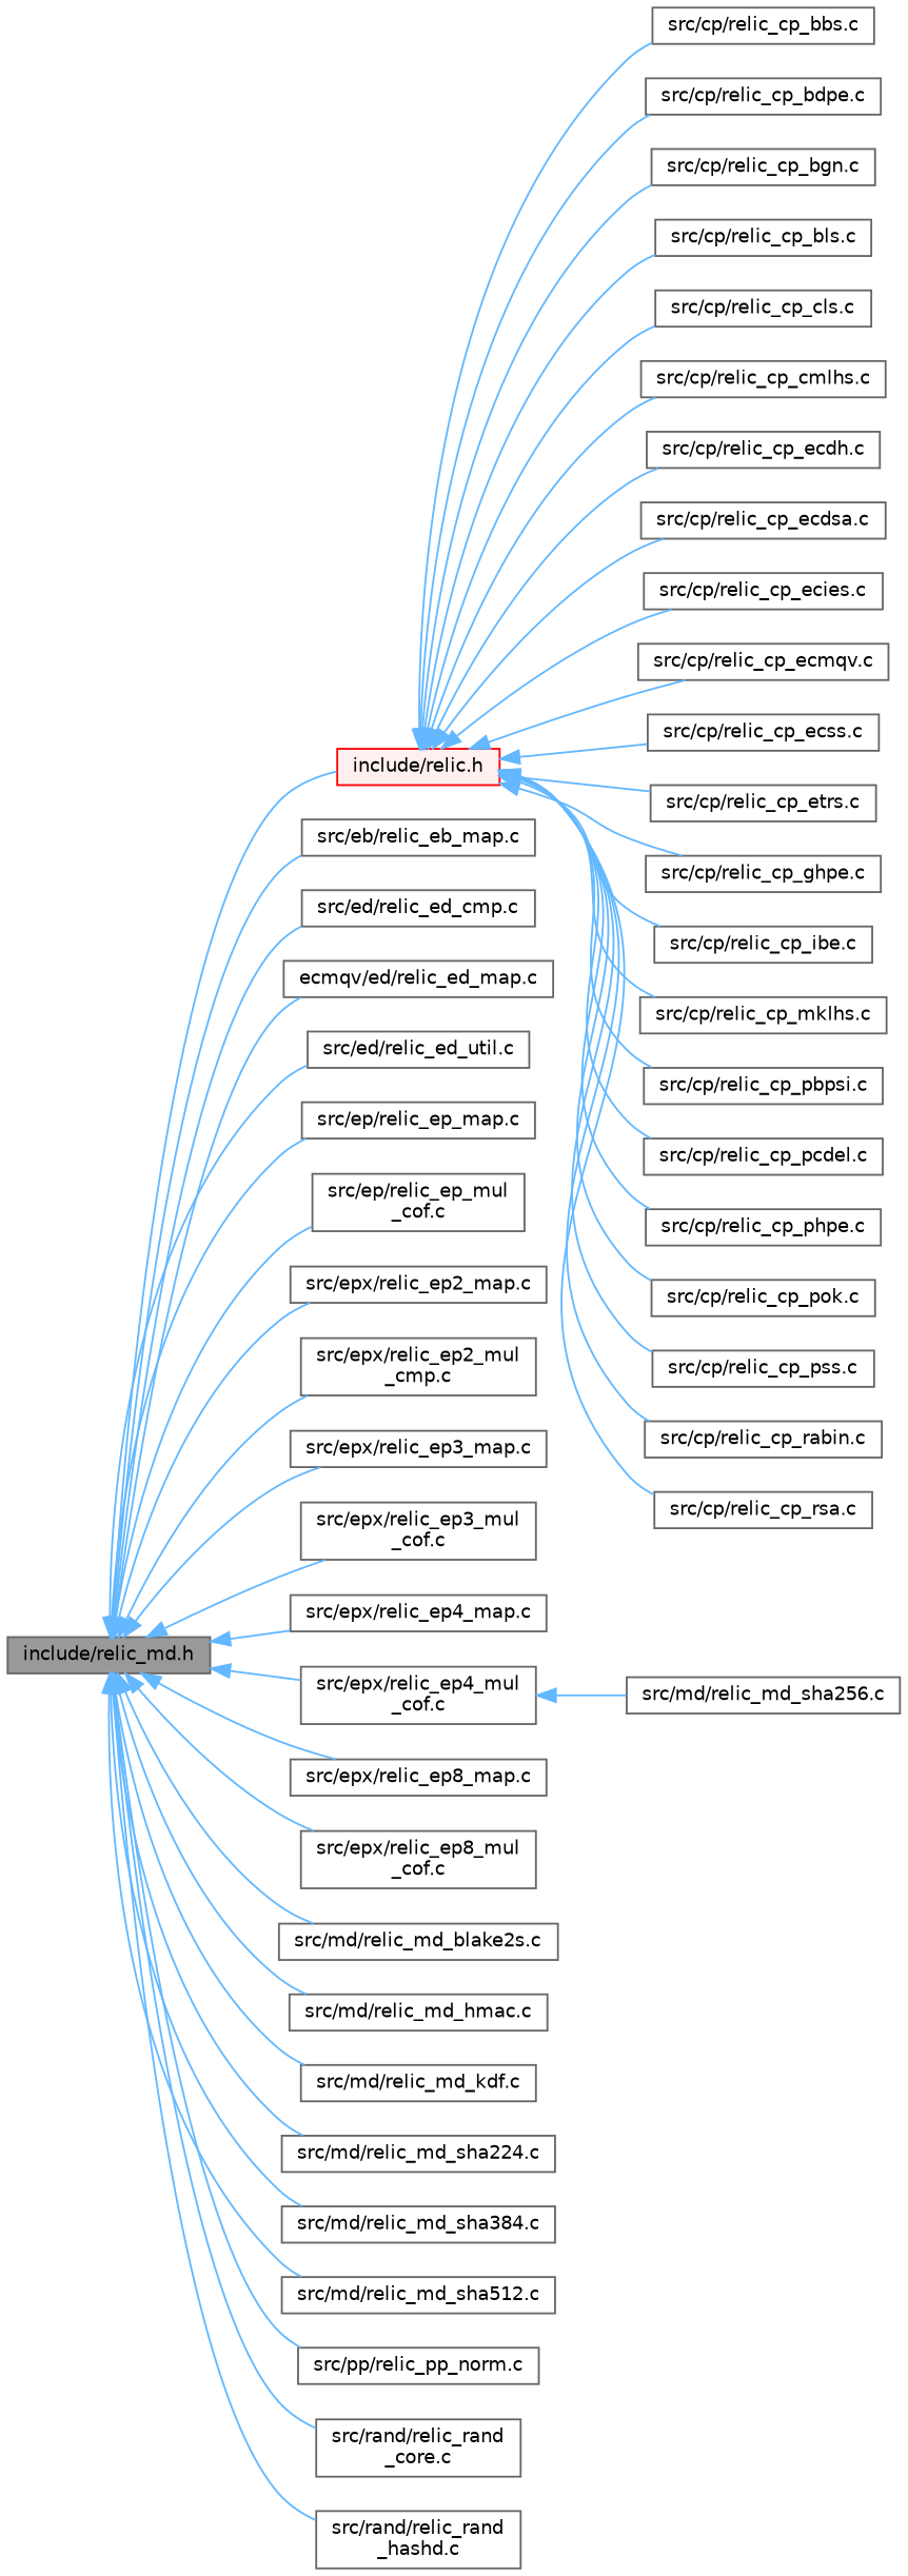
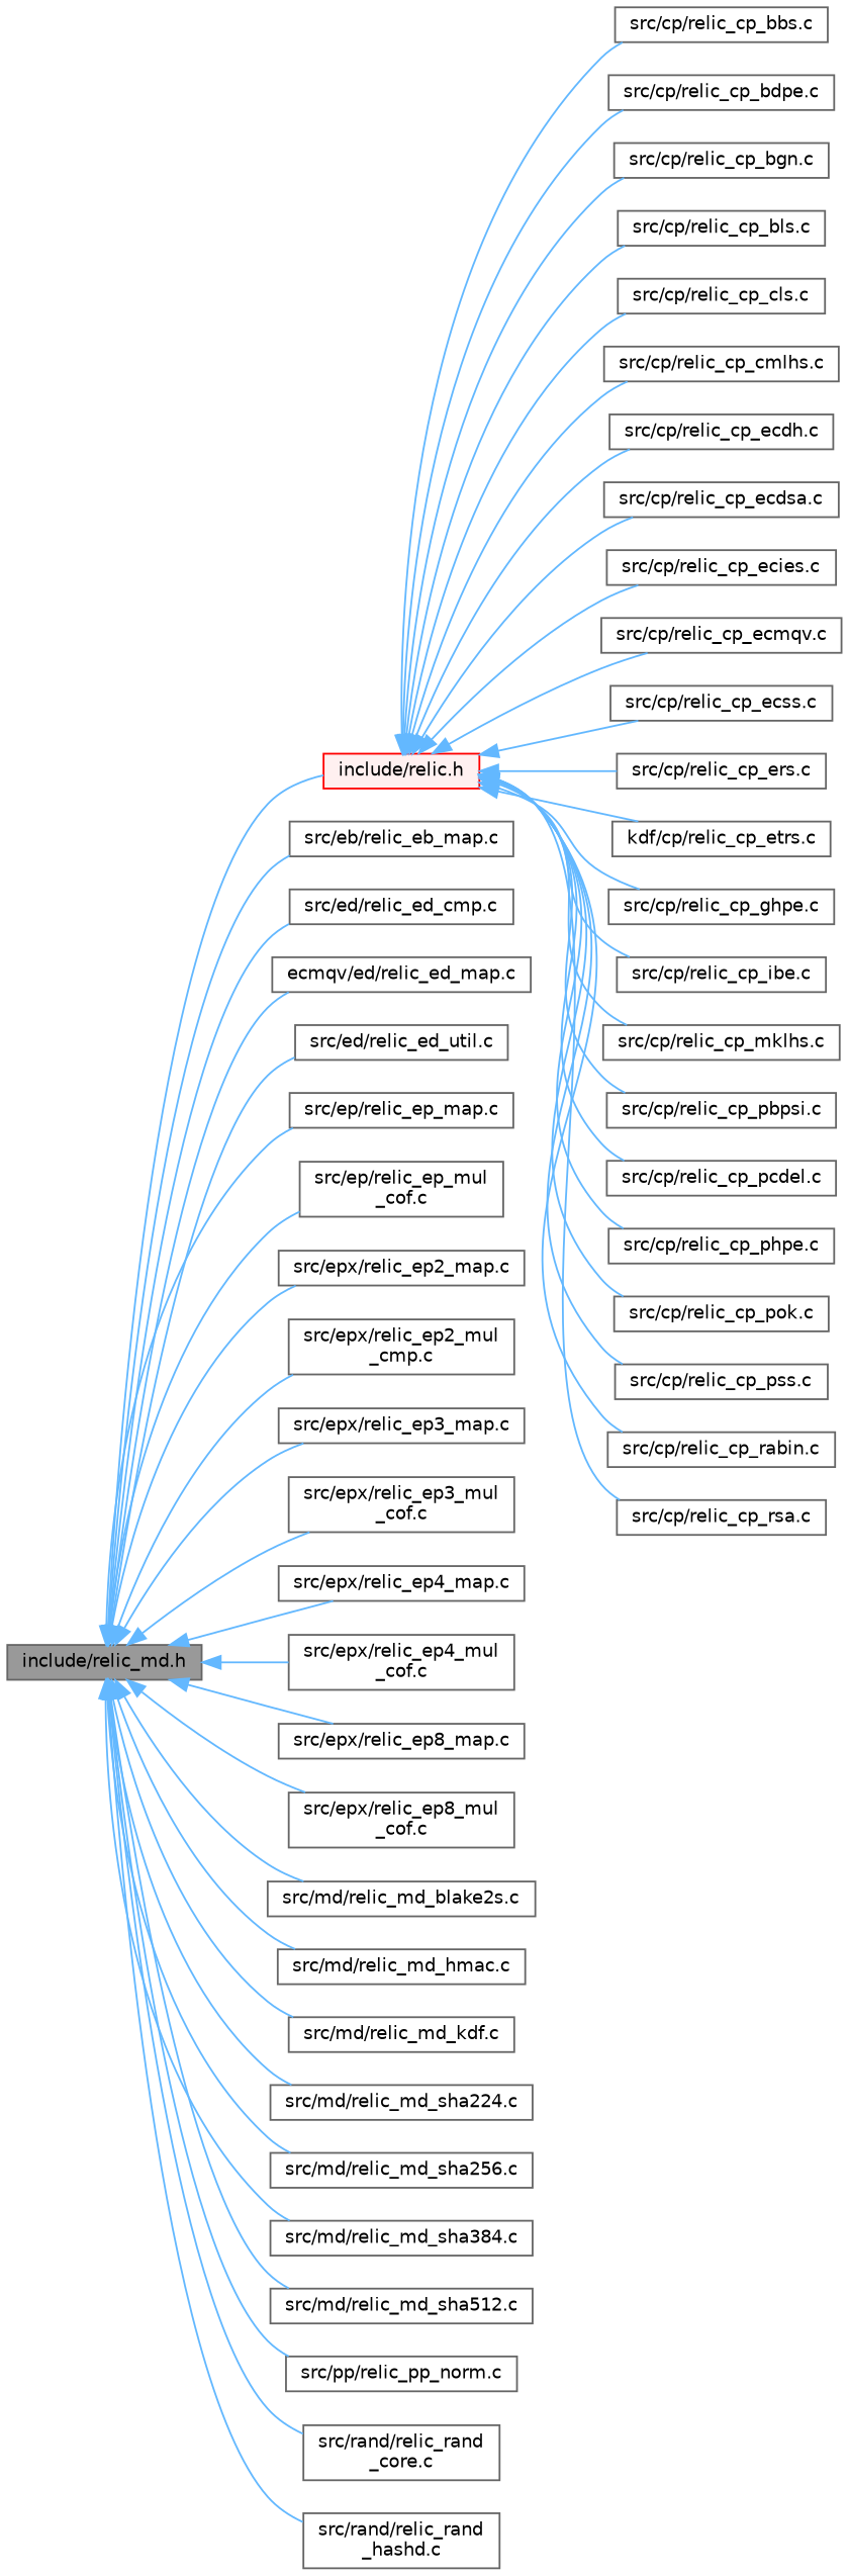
  digraph {
    rankdir=LR
    node [color=grey40 fillcolor=white fontname=Helvetica fontsize=10 shape=box style=filled]
    edge [color=steelblue1 dir=back fontname=Helvetica fontsize=10 labelfontname=Helvetica labelfontsize=10 style=solid]
    n1 [color=gray40 fillcolor=grey60 fontcolor=black height=0.2 label="include/relic_md.h" width=0.4]
    n2 [color=red fillcolor="#FFF0F0" height=0.2 label="include/relic.h" width=0.4]
    n3 [height=0.2 label="src/eb/relic_eb_map.c" width=0.4]
    n4 [height=0.2 label="src/ed/relic_ed_cmp.c" width=0.4]
    n5 [height=0.2 label="ecmqv/ed/relic_ed_map.c" width=0.4]
    n6 [height=0.2 label="src/ed/relic_ed_util.c" width=0.4]
    n7 [height=0.2 label="src/ep/relic_ep_map.c" width=0.4]
    n8 [height=0.2 label="src/ep/relic_ep_mul\l_cof.c" width=0.4]
    n9 [height=0.2 label="src/epx/relic_ep2_map.c" width=0.4]
    n10 [height=0.2 label="src/epx/relic_ep2_mul\l_cmp.c" width=0.4]
    n11 [height=0.2 label="src/epx/relic_ep3_map.c" width=0.4]
    n12 [height=0.2 label="src/epx/relic_ep3_mul\l_cof.c" width=0.4]
    n13 [height=0.2 label="src/epx/relic_ep4_map.c" width=0.4]
    n14 [height=0.2 label="src/epx/relic_ep4_mul\l_cof.c" width=0.4]
    n15 [height=0.2 label="src/epx/relic_ep8_map.c" width=0.4]
    n16 [height=0.2 label="src/epx/relic_ep8_mul\l_cof.c" width=0.4]
    n17 [height=0.2 label="src/md/relic_md_blake2s.c" width=0.4]
    n18 [height=0.2 label="src/md/relic_md_hmac.c" width=0.4]
    n19 [height=0.2 label="src/md/relic_md_kdf.c" width=0.4]
    n20 [height=0.2 label="src/md/relic_md_sha224.c" width=0.4]
    n21 [height=0.2 label="src/md/relic_md_sha256.c" width=0.4]
    n22 [height=0.2 label="src/md/relic_md_sha384.c" width=0.4]
    n23 [height=0.2 label="src/md/relic_md_sha512.c" width=0.4]
    n24 [height=0.2 label="src/pp/relic_pp_norm.c" width=0.4]
    n25 [height=0.2 label="src/rand/relic_rand\l_core.c" width=0.4]
    n26 [height=0.2 label="src/rand/relic_rand\l_hashd.c" width=0.4]
    n27 [height=0.2 label="src/cp/relic_cp_bbs.c" width=0.4]
    n28 [height=0.2 label="src/cp/relic_cp_bdpe.c" width=0.4]
    n29 [height=0.2 label="src/cp/relic_cp_bgn.c" width=0.4]
    n30 [height=0.2 label="src/cp/relic_cp_bls.c" width=0.4]
    n31 [height=0.2 label="src/cp/relic_cp_cls.c" width=0.4]
    n32 [height=0.2 label="src/cp/relic_cp_cmlhs.c" width=0.4]
    n33 [height=0.2 label="src/cp/relic_cp_ecdh.c" width=0.4]
    n34 [height=0.2 label="src/cp/relic_cp_ecdsa.c" width=0.4]
    n35 [height=0.2 label="src/cp/relic_cp_ecies.c" width=0.4]
    n36 [height=0.2 label="src/cp/relic_cp_ecmqv.c" width=0.4]
    n37 [height=0.2 label="src/cp/relic_cp_ecss.c" width=0.4]
-   n39 [height=0.2 label="src/cp/relic_cp_etrs.c" width=0.4]
+   n38 [height=0.2 label="src/cp/relic_cp_ers.c" width=0.4]
+   n39 [height=0.2 label="kdf/cp/relic_cp_etrs.c" width=0.4]
    n40 [height=0.2 label="src/cp/relic_cp_ghpe.c" width=0.4]
    n41 [height=0.2 label="src/cp/relic_cp_ibe.c" width=0.4]
    n42 [height=0.2 label="src/cp/relic_cp_mklhs.c" width=0.4]
    n43 [height=0.2 label="src/cp/relic_cp_pbpsi.c" width=0.4]
    n44 [height=0.2 label="src/cp/relic_cp_pcdel.c" width=0.4]
    n45 [height=0.2 label="src/cp/relic_cp_phpe.c" width=0.4]
    n46 [height=0.2 label="src/cp/relic_cp_pok.c" width=0.4]
    n47 [height=0.2 label="src/cp/relic_cp_pss.c" width=0.4]
    n48 [height=0.2 label="src/cp/relic_cp_rabin.c" width=0.4]
    n49 [height=0.2 label="src/cp/relic_cp_rsa.c" width=0.4]
    n1 -> n2
    n1 -> n3
    n1 -> n4
    n1 -> n5
    n1 -> n6
    n1 -> n7
    n1 -> n8
    n1 -> n9
    n1 -> n10
    n1 -> n11
    n1 -> n12
    n1 -> n13
    n1 -> n14
    n1 -> n15
    n1 -> n16
    n1 -> n17
    n1 -> n18
    n1 -> n19
    n1 -> n20
-   n14 -> n21
+   n1 -> n21
    n1 -> n22
    n1 -> n23
    n1 -> n24
    n1 -> n25
    n1 -> n26
    n2 -> n27
    n2 -> n28
    n2 -> n29
    n2 -> n30
    n2 -> n31
    n2 -> n32
    n2 -> n33
    n2 -> n34
    n2 -> n35
    n2 -> n36
    n2 -> n37
+   n2 -> n38
    n2 -> n39
    n2 -> n40
    n2 -> n41
    n2 -> n42
    n2 -> n43
    n2 -> n44
    n2 -> n45
    n2 -> n46
    n2 -> n47
    n2 -> n48
    n2 -> n49
  }
